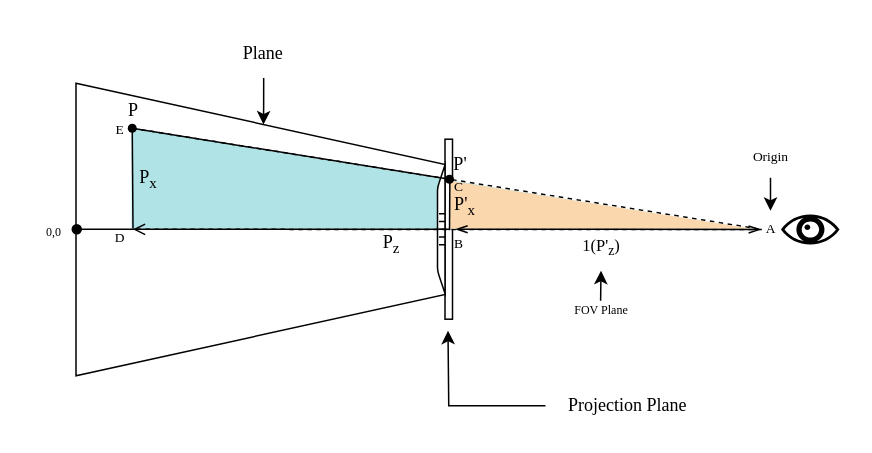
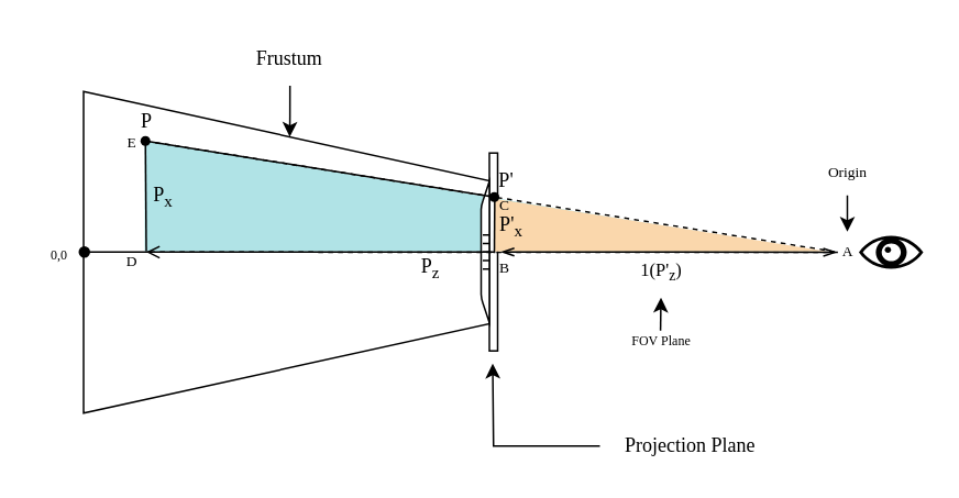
  <mxCell id="0" />
  <mxCell id="1" parent="0" />
  <mxCell id="2" value="" style="verticalLabelPosition=bottom;verticalAlign=top;html=1;shape=mxgraph.basic.orthogonal_triangle;fillColor=#b0e3e6;strokeColor=none;fontFamily=Garamond;" vertex="1" parent="1"><mxGeometry x="87" y="85" width="411" height="67" as="geometry" /></mxCell>
  <mxCell id="3" value="" style="shape=trapezoid;perimeter=trapezoidPerimeter;whiteSpace=wrap;html=1;fixedSize=1;rotation=90;size=55;fillColor=none;strokeColor=light-dark(#000000,#00FF00);fontFamily=Garamond;" parent="1" vertex="1"><mxGeometry x="77.5" y="27.5" width="195" height="250" as="geometry" /></mxCell>
  <mxCell id="4" style="edgeStyle=orthogonalEdgeStyle;rounded=0;orthogonalLoop=1;jettySize=auto;html=1;exitX=0.502;exitY=1.05;exitDx=0;exitDy=0;exitPerimeter=0;strokeColor=light-dark(#000000,#00FF00);fontFamily=Garamond;" parent="1" source="5" target="3" edge="1"><mxGeometry relative="1" as="geometry"><mxPoint x="180" y="55" as="sourcePoint" /></mxGeometry></mxCell>
- <mxCell id="5" value="&lt;span style=&quot;&quot;&gt;Plane&lt;/span&gt;" style="text;html=1;align=center;verticalAlign=middle;whiteSpace=wrap;rounded=0;fontColor=light-dark(#000000,#00FF00);fontFamily=Garamond;" parent="1" vertex="1"><mxGeometry x="145" y="20" width="60" height="30" as="geometry" /></mxCell>
+ <mxCell id="5" value="&lt;span style=&quot;&quot;&gt;Frustum&lt;/span&gt;" style="text;html=1;align=center;verticalAlign=middle;whiteSpace=wrap;rounded=0;fontColor=light-dark(#000000,#00FF00);fontFamily=Garamond;" parent="1" vertex="1"><mxGeometry x="145" y="20" width="60" height="30" as="geometry" /></mxCell>
  <mxCell id="6" value="&lt;font style=&quot;font-size: 8px;&quot;&gt;0,0&lt;/font&gt;" style="text;html=1;align=center;verticalAlign=middle;resizable=0;points=[];autosize=1;strokeColor=none;fillColor=none;fontFamily=Garamond;" parent="1" vertex="1"><mxGeometry x="20" y="137.5" width="30" height="30" as="geometry" /></mxCell>
  <mxCell id="7" value="" style="shape=mxgraph.signs.healthcare.eye;html=1;pointerEvents=1;fillColor=#000000;strokeColor=none;verticalLabelPosition=bottom;verticalAlign=top;align=center;fillStyle=solid;fontFamily=Garamond;" parent="1" vertex="1"><mxGeometry x="520" y="142.5" width="39" height="20" as="geometry" /></mxCell>
  <mxCell id="8" value="" style="verticalLabelPosition=bottom;html=1;verticalAlign=top;align=center;shape=mxgraph.floorplan.flat_tv;rotation=-90;fontFamily=Garamond;" parent="1" vertex="1"><mxGeometry x="236" y="147.3" width="120" height="10" as="geometry" /></mxCell>
  <mxCell id="9" value="Projection Plane" style="text;html=1;align=center;verticalAlign=middle;whiteSpace=wrap;rounded=0;fontFamily=Garamond;" parent="1" vertex="1"><mxGeometry x="363" y="260" width="110" height="20" as="geometry" /></mxCell>
  <mxCell id="10" style="edgeStyle=orthogonalEdgeStyle;rounded=0;orthogonalLoop=1;jettySize=auto;html=1;fontFamily=Garamond;" parent="1" source="9" edge="1"><mxGeometry relative="1" as="geometry"><mxPoint x="298" y="220" as="targetPoint" /></mxGeometry></mxCell>
  <mxCell id="11" value="" style="endArrow=none;html=1;rounded=0;startArrow=oval;startFill=1;fontFamily=Garamond;" parent="1" edge="1"><mxGeometry width="50" height="50" relative="1" as="geometry"><mxPoint x="50.5" y="152.3" as="sourcePoint" /><mxPoint x="299.5" y="152.3" as="targetPoint" /></mxGeometry></mxCell>
  <mxCell id="12" value="" style="endArrow=none;html=1;rounded=0;strokeColor=light-dark(#000000,#FF3333);fontFamily=Garamond;" edge="1" parent="1" target="15"><mxGeometry width="50" height="50" relative="1" as="geometry"><mxPoint x="88" y="151.8" as="sourcePoint" /><mxPoint x="230" y="80" as="targetPoint" /></mxGeometry></mxCell>
  <mxCell id="13" value="" style="endArrow=none;dashed=1;html=1;rounded=0;entryX=1;entryY=0.5;entryDx=0;entryDy=0;strokeColor=light-dark(#000000,#FF3333);fontFamily=Garamond;" edge="1" parent="1" source="15"><mxGeometry width="50" height="50" relative="1" as="geometry"><mxPoint x="290" y="140" as="sourcePoint" /><mxPoint x="507.5" y="152.5" as="targetPoint" /></mxGeometry></mxCell>
  <mxCell id="14" value="" style="endArrow=none;html=1;rounded=0;entryX=0.383;entryY=0.558;entryDx=0;entryDy=0;entryPerimeter=0;fillColor=#fad7ac;strokeColor=light-dark(#000000,#FF3333);fontFamily=Garamond;" edge="1" parent="1" source="15" target="24"><mxGeometry width="50" height="50" relative="1" as="geometry"><mxPoint x="220" y="150" as="sourcePoint" /><mxPoint x="270" y="100" as="targetPoint" /></mxGeometry></mxCell>
  <mxCell id="15" value="" style="shape=waypoint;sketch=0;size=6;pointerEvents=1;points=[];fillColor=none;resizable=0;rotatable=0;perimeter=centerPerimeter;snapToPoint=1;strokeColor=light-dark(#000000,#FF8000);fontFamily=Garamond;" vertex="1" parent="1"><mxGeometry x="77.5" y="75" width="20" height="20" as="geometry" /></mxCell>
  <mxCell id="16" value="P&lt;sub&gt;x&lt;/sub&gt;" style="text;html=1;align=center;verticalAlign=middle;resizable=0;points=[];autosize=1;strokeColor=none;fillColor=none;fontColor=light-dark(#000000,#FF3333);fontFamily=Garamond;" vertex="1" parent="1"><mxGeometry x="77.5" y="104" width="40" height="30" as="geometry" /></mxCell>
  <mxCell id="17" value="&lt;span style=&quot;color: light-dark(rgb(0, 0, 0), rgb(255, 153, 51));&quot;&gt;P&lt;/span&gt;" style="text;html=1;align=center;verticalAlign=middle;resizable=0;points=[];autosize=1;strokeColor=none;fillColor=none;fontFamily=Garamond;" vertex="1" parent="1"><mxGeometry x="72.5" y="58" width="30" height="30" as="geometry" /></mxCell>
  <mxCell id="18" value="&lt;span style=&quot;color: light-dark(rgb(0, 0, 0), rgb(255, 153, 51));&quot;&gt;&lt;span style=&quot;color: light-dark(rgb(0, 0, 0), rgb(255, 153, 51));&quot;&gt;P&lt;/span&gt;'&lt;/span&gt;" style="text;html=1;align=center;verticalAlign=middle;resizable=0;points=[];autosize=1;strokeColor=none;fillColor=none;fontFamily=Garamond;" vertex="1" parent="1"><mxGeometry x="291" y="94" width="30" height="30" as="geometry" /></mxCell>
  <mxCell id="19" value="" style="endArrow=none;html=1;rounded=0;startArrow=open;startFill=0;entryX=1;entryY=0.5;entryDx=0;entryDy=0;dashed=1;strokeColor=light-dark(#000000,#FF3333);fontFamily=Garamond;" edge="1" parent="1"><mxGeometry width="50" height="50" relative="1" as="geometry"><mxPoint x="88" y="152.39" as="sourcePoint" /><mxPoint x="507.5" y="152.5" as="targetPoint" /></mxGeometry></mxCell>
  <mxCell id="20" value="P&lt;sub&gt;z&lt;/sub&gt;" style="text;html=1;align=center;verticalAlign=middle;resizable=0;points=[];autosize=1;strokeColor=none;fillColor=none;fontColor=light-dark(#000000,#FF3333);fontFamily=Garamond;" vertex="1" parent="1"><mxGeometry x="240" y="147.3" width="40" height="30" as="geometry" /></mxCell>
  <mxCell id="21" value="" style="verticalLabelPosition=bottom;verticalAlign=top;html=1;shape=mxgraph.basic.orthogonal_triangle;fillColor=#fad7ac;strokeColor=none;fontFamily=Garamond;" vertex="1" parent="1"><mxGeometry x="299" y="120" width="202" height="32" as="geometry" /></mxCell>
  <mxCell id="22" value="" style="endArrow=none;html=1;rounded=0;strokeColor=light-dark(#000000,#FF3333);startArrow=none;startFill=0;endFill=0;fontFamily=Garamond;" edge="1" parent="1"><mxGeometry width="50" height="50" relative="1" as="geometry"><mxPoint x="299" y="153" as="sourcePoint" /><mxPoint x="299.25" y="119.1" as="targetPoint" /></mxGeometry></mxCell>
  <mxCell id="23" value="P'&lt;sub&gt;x&lt;/sub&gt;" style="text;html=1;align=center;verticalAlign=middle;resizable=0;points=[];autosize=1;strokeColor=none;fillColor=none;fontColor=light-dark(#000000,#FF3333);fontFamily=Garamond;" vertex="1" parent="1"><mxGeometry x="289" y="122" width="40" height="30" as="geometry" /></mxCell>
  <mxCell id="24" value="" style="shape=waypoint;sketch=0;size=6;pointerEvents=1;points=[];fillColor=none;resizable=0;rotatable=0;perimeter=centerPerimeter;snapToPoint=1;strokeColor=light-dark(#000000,#FF9933);fontFamily=Garamond;" vertex="1" parent="1"><mxGeometry x="289" y="109" width="20" height="20" as="geometry" /></mxCell>
  <mxCell id="25" value="1(&lt;span style=&quot;color: light-dark(rgb(0, 0, 0), rgb(255, 51, 51));&quot;&gt;P'&lt;sub&gt;z&lt;/sub&gt;&lt;/span&gt;)" style="endArrow=openThin;startArrow=openThin;html=1;rounded=0;entryX=1;entryY=0.5;entryDx=0;entryDy=0;startFill=0;endFill=0;verticalAlign=top;labelBackgroundColor=none;fontFamily=Garamond;" parent="1" edge="1"><mxGeometry x="-0.047" y="2" width="50" height="50" relative="1" as="geometry"><mxPoint x="303" y="152.36" as="sourcePoint" /><mxPoint x="506.5" y="152.56" as="targetPoint" /><Array as="points"><mxPoint x="407.5" y="152.36" /></Array><mxPoint as="offset" /></mxGeometry></mxCell>
  <mxCell id="26" value="E" style="text;html=1;align=center;verticalAlign=middle;resizable=0;points=[];autosize=1;strokeColor=none;fillColor=none;fontSize=9;fontFamily=Garamond;" vertex="1" parent="1"><mxGeometry x="64" y="76" width="30" height="20" as="geometry" /></mxCell>
  <mxCell id="27" value="D" style="text;html=1;align=center;verticalAlign=middle;resizable=0;points=[];autosize=1;strokeColor=none;fillColor=none;fontSize=9;fontFamily=Garamond;" vertex="1" parent="1"><mxGeometry x="64" y="148" width="30" height="20" as="geometry" /></mxCell>
  <mxCell id="28" value="A" style="text;html=1;align=center;verticalAlign=middle;resizable=0;points=[];autosize=1;strokeColor=none;fillColor=none;fontSize=9;fontFamily=Garamond;" vertex="1" parent="1"><mxGeometry x="498" y="142.3" width="30" height="20" as="geometry" /></mxCell>
  <mxCell id="29" value="C" style="text;html=1;align=center;verticalAlign=middle;resizable=0;points=[];autosize=1;strokeColor=none;fillColor=none;fontSize=9;fontFamily=Garamond;" vertex="1" parent="1"><mxGeometry x="290" y="114" width="30" height="20" as="geometry" /></mxCell>
  <mxCell id="30" value="B" style="text;html=1;align=center;verticalAlign=middle;resizable=0;points=[];autosize=1;strokeColor=none;fillColor=none;fontSize=9;fontFamily=Garamond;" vertex="1" parent="1"><mxGeometry x="290" y="152.3" width="30" height="20" as="geometry" /></mxCell>
  <mxCell id="31" style="edgeStyle=orthogonalEdgeStyle;rounded=0;orthogonalLoop=1;jettySize=auto;html=1;fontFamily=Garamond;" edge="1" parent="1" source="32"><mxGeometry relative="1" as="geometry"><mxPoint x="513" y="140" as="targetPoint" /></mxGeometry></mxCell>
  <mxCell id="32" value="&lt;font style=&quot;font-size: 9px;&quot;&gt;Origin&lt;/font&gt;" style="text;html=1;align=center;verticalAlign=middle;resizable=0;points=[];autosize=1;strokeColor=none;fillColor=none;fontFamily=Garamond;" vertex="1" parent="1"><mxGeometry x="488" y="88" width="50" height="30" as="geometry" /></mxCell>
  <mxCell id="33" style="edgeStyle=orthogonalEdgeStyle;rounded=0;orthogonalLoop=1;jettySize=auto;html=1;fontFamily=Garamond;" edge="1" parent="1"><mxGeometry relative="1" as="geometry"><mxPoint x="400" y="180" as="targetPoint" /><mxPoint x="399.75" y="200" as="sourcePoint" /></mxGeometry></mxCell>
  <mxCell id="34" value="&lt;font style=&quot;font-size: 8px;&quot;&gt;FOV Plane&lt;/font&gt;" style="text;html=1;align=center;verticalAlign=middle;resizable=0;points=[];autosize=1;strokeColor=none;fillColor=none;fontFamily=Garamond;" vertex="1" parent="1"><mxGeometry x="365" y="190" width="70" height="30" as="geometry" /></mxCell>
